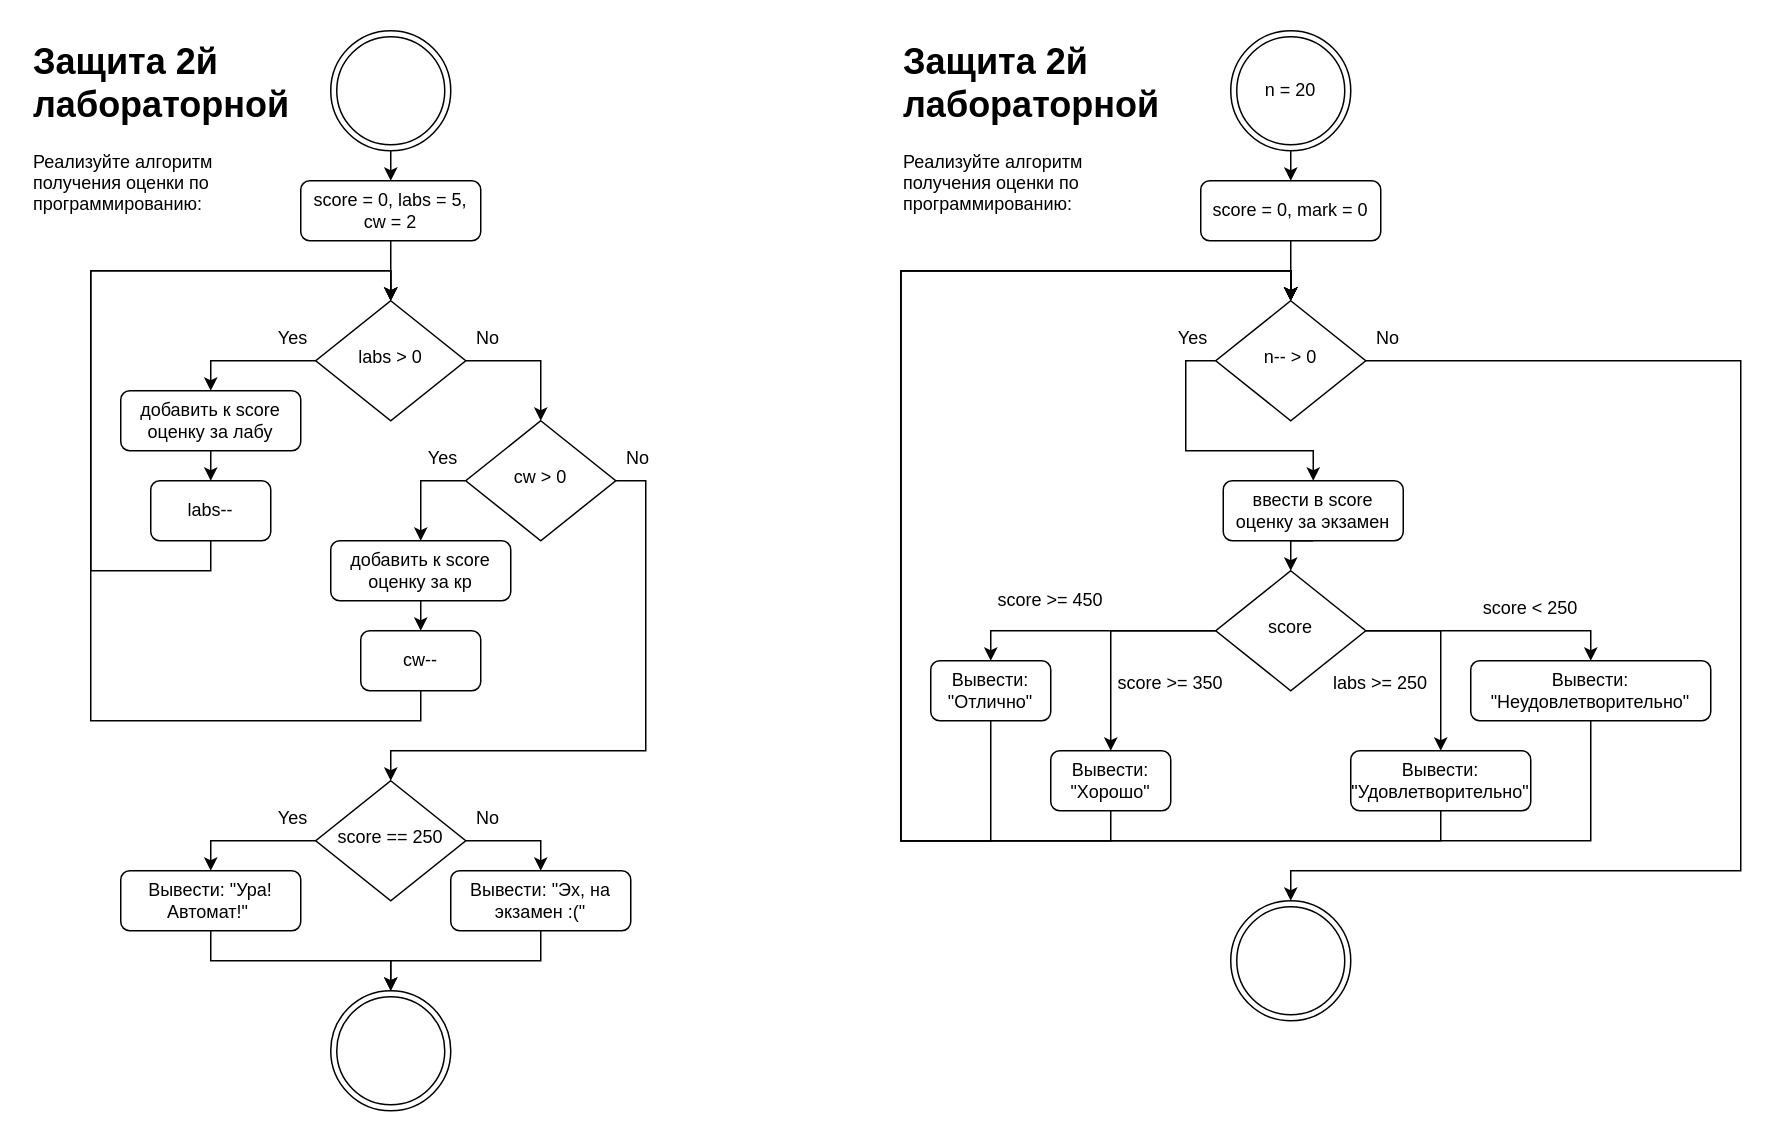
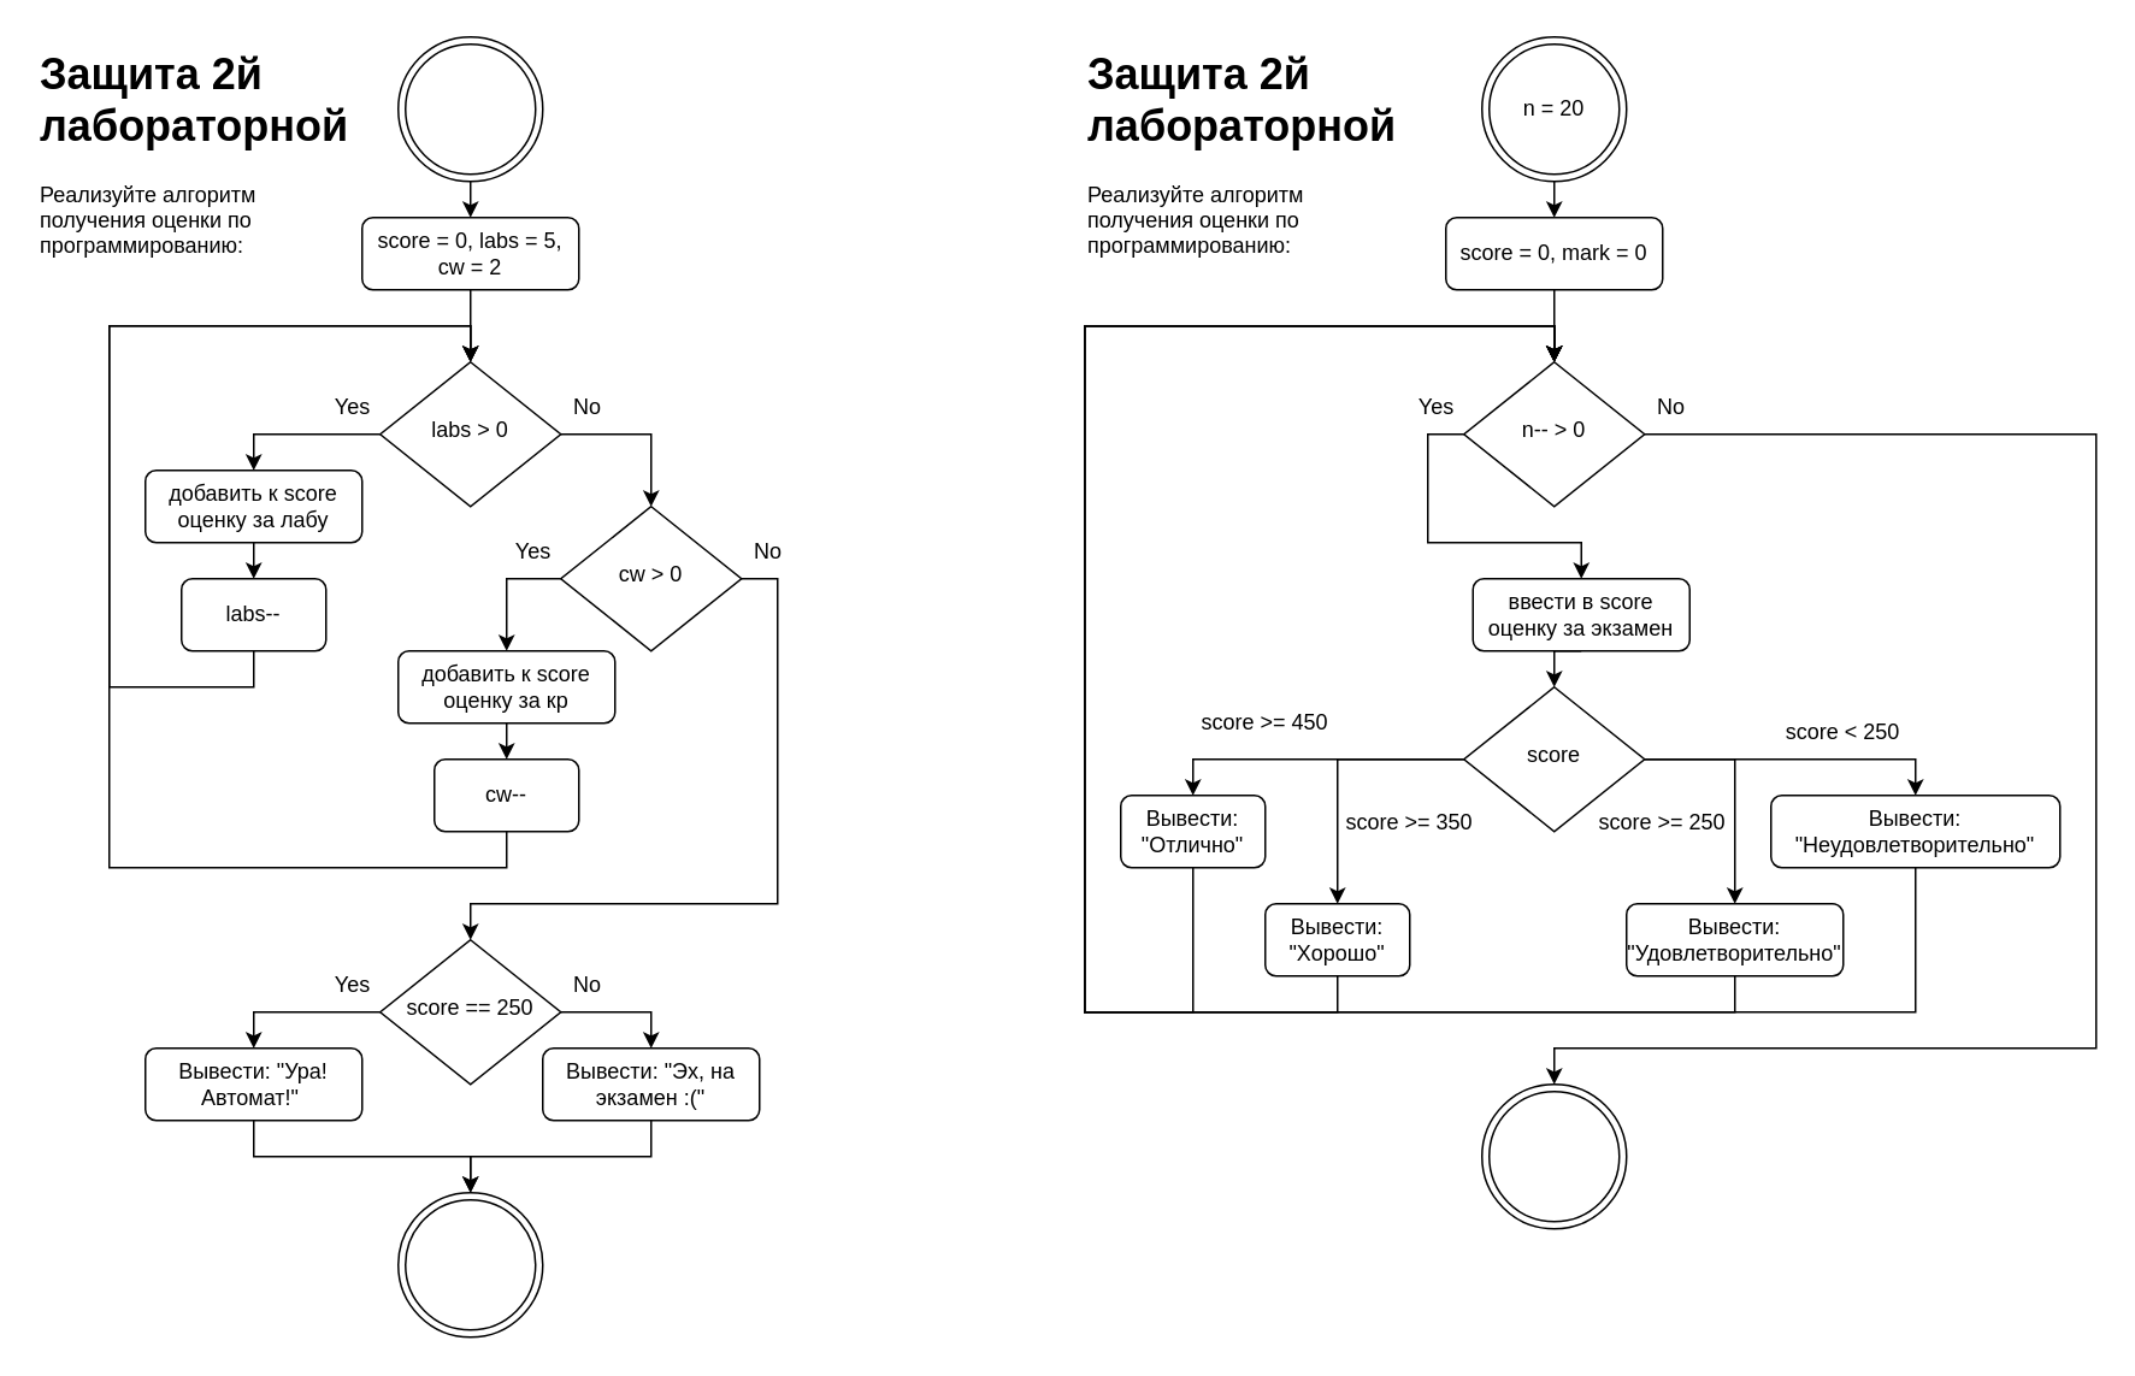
  <mxCell id="0" />
  <mxCell id="1" parent="0" />
  <mxCell id="2" style="edgeStyle=orthogonalEdgeStyle;rounded=0;orthogonalLoop=1;jettySize=auto;html=1;exitX=0.5;exitY=1;exitDx=0;exitDy=0;entryX=0.5;entryY=0;entryDx=0;entryDy=0;" parent="1" source="3" target="6" edge="1"><mxGeometry relative="1" as="geometry" /></mxCell>
  <mxCell id="3" value="score = 0, labs = 5, cw = 2" style="rounded=1;whiteSpace=wrap;html=1;fontSize=12;glass=0;strokeWidth=1;shadow=0;" parent="1" vertex="1"><mxGeometry x="200" y="120" width="120" height="40" as="geometry" /></mxCell>
  <mxCell id="4" style="edgeStyle=orthogonalEdgeStyle;rounded=0;orthogonalLoop=1;jettySize=auto;html=1;exitX=1;exitY=0.5;exitDx=0;exitDy=0;entryX=0.5;entryY=0;entryDx=0;entryDy=0;" parent="1" source="6" target="11" edge="1"><mxGeometry relative="1" as="geometry" /></mxCell>
  <mxCell id="5" style="edgeStyle=orthogonalEdgeStyle;rounded=0;orthogonalLoop=1;jettySize=auto;html=1;exitX=0;exitY=0.5;exitDx=0;exitDy=0;entryX=0.5;entryY=0;entryDx=0;entryDy=0;" parent="1" source="6" target="13" edge="1"><mxGeometry relative="1" as="geometry" /></mxCell>
  <mxCell id="6" value="labs &amp;gt; 0" style="rhombus;whiteSpace=wrap;html=1;shadow=0;fontFamily=Helvetica;fontSize=12;align=center;strokeWidth=1;spacing=6;spacingTop=-4;" parent="1" vertex="1"><mxGeometry x="210" y="200" width="100" height="80" as="geometry" /></mxCell>
  <mxCell id="7" style="edgeStyle=orthogonalEdgeStyle;rounded=0;orthogonalLoop=1;jettySize=auto;html=1;exitX=0.5;exitY=1;exitDx=0;exitDy=0;entryX=0.5;entryY=0;entryDx=0;entryDy=0;" parent="1" source="8" target="19" edge="1"><mxGeometry relative="1" as="geometry" /></mxCell>
  <mxCell id="8" value="добавить к score оценку за кр" style="rounded=1;whiteSpace=wrap;html=1;fontSize=12;glass=0;strokeWidth=1;shadow=0;" parent="1" vertex="1"><mxGeometry x="220" y="360" width="120" height="40" as="geometry" /></mxCell>
  <mxCell id="9" style="edgeStyle=orthogonalEdgeStyle;rounded=0;orthogonalLoop=1;jettySize=auto;html=1;exitX=0;exitY=0.5;exitDx=0;exitDy=0;entryX=0.5;entryY=0;entryDx=0;entryDy=0;" parent="1" source="11" target="8" edge="1"><mxGeometry relative="1" as="geometry" /></mxCell>
  <mxCell id="10" style="edgeStyle=orthogonalEdgeStyle;rounded=0;orthogonalLoop=1;jettySize=auto;html=1;exitX=1;exitY=0.5;exitDx=0;exitDy=0;entryX=0.5;entryY=0;entryDx=0;entryDy=0;" parent="1" source="11" target="48" edge="1"><mxGeometry relative="1" as="geometry"><Array as="points"><mxPoint x="430" y="320" /><mxPoint x="430" y="500" /><mxPoint x="260" y="500" /></Array></mxGeometry></mxCell>
  <mxCell id="11" value="cw &amp;gt; 0" style="rhombus;whiteSpace=wrap;html=1;shadow=0;fontFamily=Helvetica;fontSize=12;align=center;strokeWidth=1;spacing=6;spacingTop=-4;" parent="1" vertex="1"><mxGeometry x="310" y="280" width="100" height="80" as="geometry" /></mxCell>
  <mxCell id="12" style="edgeStyle=orthogonalEdgeStyle;rounded=0;orthogonalLoop=1;jettySize=auto;html=1;exitX=0.5;exitY=1;exitDx=0;exitDy=0;entryX=0.5;entryY=0;entryDx=0;entryDy=0;" parent="1" source="13" target="17" edge="1"><mxGeometry relative="1" as="geometry" /></mxCell>
  <mxCell id="13" value="добавить к score оценку за лабу" style="rounded=1;whiteSpace=wrap;html=1;fontSize=12;glass=0;strokeWidth=1;shadow=0;" parent="1" vertex="1"><mxGeometry x="80" y="260" width="120" height="40" as="geometry" /></mxCell>
  <mxCell id="14" style="edgeStyle=orthogonalEdgeStyle;rounded=0;orthogonalLoop=1;jettySize=auto;html=1;exitX=0.5;exitY=1;exitDx=0;exitDy=0;entryX=0.5;entryY=0;entryDx=0;entryDy=0;" parent="1" source="15" target="3" edge="1"><mxGeometry relative="1" as="geometry" /></mxCell>
  <mxCell id="15" value="" style="ellipse;shape=doubleEllipse;whiteSpace=wrap;html=1;aspect=fixed;" parent="1" vertex="1"><mxGeometry x="220" width="80" height="80" as="geometry" y="20" /></mxCell>
  <mxCell id="16" style="edgeStyle=orthogonalEdgeStyle;rounded=0;orthogonalLoop=1;jettySize=auto;html=1;exitX=0.5;exitY=1;exitDx=0;exitDy=0;entryX=0.5;entryY=0;entryDx=0;entryDy=0;" parent="1" source="17" target="6" edge="1"><mxGeometry relative="1" as="geometry"><Array as="points"><mxPoint x="140" y="380" /><mxPoint x="60" y="380" /><mxPoint x="60" y="180" /><mxPoint x="260" y="180" /></Array></mxGeometry></mxCell>
  <mxCell id="17" value="labs--" style="rounded=1;whiteSpace=wrap;html=1;fontSize=12;glass=0;strokeWidth=1;shadow=0;" parent="1" vertex="1"><mxGeometry x="100" y="320" width="80" height="40" as="geometry" /></mxCell>
  <mxCell id="18" style="edgeStyle=orthogonalEdgeStyle;rounded=0;orthogonalLoop=1;jettySize=auto;html=1;exitX=0.5;exitY=1;exitDx=0;exitDy=0;entryX=0.5;entryY=0;entryDx=0;entryDy=0;" parent="1" source="19" target="6" edge="1"><mxGeometry relative="1" as="geometry"><Array as="points"><mxPoint x="280" y="480" /><mxPoint x="60" y="480" /><mxPoint x="60" y="180" /><mxPoint x="260" y="180" /></Array></mxGeometry></mxCell>
  <mxCell id="19" value="cw--" style="rounded=1;whiteSpace=wrap;html=1;fontSize=12;glass=0;strokeWidth=1;shadow=0;" parent="1" vertex="1"><mxGeometry x="240" y="420" width="80" height="40" as="geometry" /></mxCell>
  <mxCell id="20" value="Yes" style="text;html=1;align=center;verticalAlign=middle;whiteSpace=wrap;rounded=0;" parent="1" vertex="1"><mxGeometry x="180" y="210" width="30" height="30" as="geometry" /></mxCell>
  <mxCell id="21" value="No" style="text;html=1;align=center;verticalAlign=middle;whiteSpace=wrap;rounded=0;" parent="1" vertex="1"><mxGeometry x="310" y="210" width="30" height="30" as="geometry" /></mxCell>
  <mxCell id="22" value="Yes" style="text;html=1;align=center;verticalAlign=middle;whiteSpace=wrap;rounded=0;" parent="1" vertex="1"><mxGeometry x="280" y="290" width="30" height="30" as="geometry" /></mxCell>
  <mxCell id="23" value="No" style="text;html=1;align=center;verticalAlign=middle;whiteSpace=wrap;rounded=0;" parent="1" vertex="1"><mxGeometry x="410" y="290" width="30" height="30" as="geometry" /></mxCell>
  <mxCell id="24" style="edgeStyle=orthogonalEdgeStyle;rounded=0;orthogonalLoop=1;jettySize=auto;html=1;exitX=0.5;exitY=1;exitDx=0;exitDy=0;entryX=0.5;entryY=0;entryDx=0;entryDy=0;" parent="1" source="25" target="30" edge="1"><mxGeometry relative="1" as="geometry" /></mxCell>
  <mxCell id="25" value="ввести в score оценку за экзамен" style="rounded=1;whiteSpace=wrap;html=1;fontSize=12;glass=0;strokeWidth=1;shadow=0;" parent="1" vertex="1"><mxGeometry x="815" y="320" width="120" height="40" as="geometry" /></mxCell>
  <mxCell id="26" style="edgeStyle=orthogonalEdgeStyle;rounded=0;orthogonalLoop=1;jettySize=auto;html=1;exitX=0;exitY=0.5;exitDx=0;exitDy=0;entryX=0.5;entryY=0;entryDx=0;entryDy=0;" parent="1" source="30" target="32" edge="1"><mxGeometry relative="1" as="geometry" /></mxCell>
  <mxCell id="27" style="edgeStyle=orthogonalEdgeStyle;rounded=0;orthogonalLoop=1;jettySize=auto;html=1;exitX=1;exitY=0.5;exitDx=0;exitDy=0;entryX=0.5;entryY=0;entryDx=0;entryDy=0;" parent="1" source="30" target="38" edge="1"><mxGeometry relative="1" as="geometry" /></mxCell>
  <mxCell id="28" style="edgeStyle=orthogonalEdgeStyle;rounded=0;orthogonalLoop=1;jettySize=auto;html=1;exitX=0;exitY=0.5;exitDx=0;exitDy=0;entryX=0.5;entryY=0;entryDx=0;entryDy=0;" parent="1" source="30" target="34" edge="1"><mxGeometry relative="1" as="geometry" /></mxCell>
  <mxCell id="29" style="edgeStyle=orthogonalEdgeStyle;rounded=0;orthogonalLoop=1;jettySize=auto;html=1;exitX=1;exitY=0.5;exitDx=0;exitDy=0;entryX=0.5;entryY=0;entryDx=0;entryDy=0;" parent="1" source="30" target="36" edge="1"><mxGeometry relative="1" as="geometry" /></mxCell>
  <mxCell id="30" value="score" style="rhombus;whiteSpace=wrap;html=1;shadow=0;fontFamily=Helvetica;fontSize=12;align=center;strokeWidth=1;spacing=6;spacingTop=-4;" parent="1" vertex="1"><mxGeometry x="810" y="380" width="100" height="80" as="geometry" /></mxCell>
  <mxCell id="31" style="edgeStyle=orthogonalEdgeStyle;rounded=0;orthogonalLoop=1;jettySize=auto;html=1;exitX=0.5;exitY=1;exitDx=0;exitDy=0;entryX=0.5;entryY=0;entryDx=0;entryDy=0;" parent="1" source="32" target="61" edge="1"><mxGeometry relative="1" as="geometry"><Array as="points"><mxPoint x="660" y="560" /><mxPoint x="600" y="560" /><mxPoint x="600" y="180" /><mxPoint x="860" y="180" /></Array></mxGeometry></mxCell>
  <mxCell id="32" value="Вывести: &quot;Отлично&quot;" style="rounded=1;whiteSpace=wrap;html=1;fontSize=12;glass=0;strokeWidth=1;shadow=0;" parent="1" vertex="1"><mxGeometry x="620" y="440" width="80" height="40" as="geometry" /></mxCell>
  <mxCell id="33" style="edgeStyle=orthogonalEdgeStyle;rounded=0;orthogonalLoop=1;jettySize=auto;html=1;exitX=0.5;exitY=1;exitDx=0;exitDy=0;entryX=0.5;entryY=0;entryDx=0;entryDy=0;" parent="1" source="34" target="61" edge="1"><mxGeometry relative="1" as="geometry"><Array as="points"><mxPoint x="740" y="560" /><mxPoint x="600" y="560" /><mxPoint x="600" y="180" /><mxPoint x="860" y="180" /></Array></mxGeometry></mxCell>
  <mxCell id="34" value="Вывести: &quot;Хорошо&quot;" style="rounded=1;whiteSpace=wrap;html=1;fontSize=12;glass=0;strokeWidth=1;shadow=0;" parent="1" vertex="1"><mxGeometry x="700" y="500" width="80" height="40" as="geometry" /></mxCell>
  <mxCell id="35" style="edgeStyle=orthogonalEdgeStyle;rounded=0;orthogonalLoop=1;jettySize=auto;html=1;exitX=0.5;exitY=1;exitDx=0;exitDy=0;entryX=0.5;entryY=0;entryDx=0;entryDy=0;" parent="1" source="36" target="61" edge="1"><mxGeometry relative="1" as="geometry"><Array as="points"><mxPoint x="960" y="560" /><mxPoint x="600" y="560" /><mxPoint x="600" y="180" /><mxPoint x="860" y="180" /></Array></mxGeometry></mxCell>
  <mxCell id="36" value="Вывести: &quot;Удовлетворительно&quot;" style="rounded=1;whiteSpace=wrap;html=1;fontSize=12;glass=0;strokeWidth=1;shadow=0;" parent="1" vertex="1"><mxGeometry x="900" y="500" width="120" height="40" as="geometry" /></mxCell>
  <mxCell id="37" style="edgeStyle=orthogonalEdgeStyle;rounded=0;orthogonalLoop=1;jettySize=auto;html=1;exitX=0.5;exitY=1;exitDx=0;exitDy=0;entryX=0.5;entryY=0;entryDx=0;entryDy=0;" parent="1" source="38" target="61" edge="1"><mxGeometry relative="1" as="geometry"><Array as="points"><mxPoint x="1060" y="560" /><mxPoint x="600" y="560" /><mxPoint x="600" y="180" /><mxPoint x="860" y="180" /></Array></mxGeometry></mxCell>
  <mxCell id="38" value="Вывести: &quot;Неудовлетворительно&quot;" style="rounded=1;whiteSpace=wrap;html=1;fontSize=12;glass=0;strokeWidth=1;shadow=0;" parent="1" vertex="1"><mxGeometry x="980" y="440" width="160" height="40" as="geometry" /></mxCell>
  <mxCell id="39" value="score &amp;gt;= 450" style="text;html=1;align=center;verticalAlign=middle;whiteSpace=wrap;rounded=0;" parent="1" vertex="1"><mxGeometry x="660" y="385" width="80" height="30" as="geometry" /></mxCell>
  <mxCell id="40" value="score &amp;gt;= 350" style="text;html=1;align=center;verticalAlign=middle;whiteSpace=wrap;rounded=0;" parent="1" vertex="1"><mxGeometry x="740" y="440" width="80" height="30" as="geometry" /></mxCell>
- <mxCell id="41" value="labs &amp;gt;= 250" style="text;html=1;align=center;verticalAlign=middle;whiteSpace=wrap;rounded=0;" parent="1" vertex="1"><mxGeometry x="880" y="440" width="80" height="30" as="geometry" /></mxCell>
+ <mxCell id="41" value="score &amp;gt;= 250" style="text;html=1;align=center;verticalAlign=middle;whiteSpace=wrap;rounded=0;" parent="1" vertex="1"><mxGeometry x="880" y="440" width="80" height="30" as="geometry" /></mxCell>
  <mxCell id="42" value="score &amp;lt; 250" style="text;html=1;align=center;verticalAlign=middle;whiteSpace=wrap;rounded=0;" parent="1" vertex="1"><mxGeometry x="980" y="390" width="80" height="30" as="geometry" /></mxCell>
  <mxCell id="43" value="&lt;h1 style=&quot;margin-top: 0px;&quot;&gt;Защита 2й лабораторной&lt;/h1&gt;&lt;p&gt;Реализуйте алгоритм получения оценки по программированию:&lt;/p&gt;" style="text;html=1;whiteSpace=wrap;overflow=hidden;rounded=0;" parent="1" vertex="1"><mxGeometry width="180" height="150" as="geometry" x="20" y="20" /></mxCell>
  <mxCell id="44" style="edgeStyle=orthogonalEdgeStyle;rounded=0;orthogonalLoop=1;jettySize=auto;html=1;exitX=0.5;exitY=1;exitDx=0;exitDy=0;entryX=0.5;entryY=0;entryDx=0;entryDy=0;" parent="1" source="45" target="53" edge="1"><mxGeometry relative="1" as="geometry" /></mxCell>
  <mxCell id="45" value="Вывести: &quot;Ура! Автомат!&quot;&amp;nbsp;" style="rounded=1;whiteSpace=wrap;html=1;fontSize=12;glass=0;strokeWidth=1;shadow=0;" parent="1" vertex="1"><mxGeometry x="80" y="580" width="120" height="40" as="geometry" /></mxCell>
  <mxCell id="46" style="edgeStyle=orthogonalEdgeStyle;rounded=0;orthogonalLoop=1;jettySize=auto;html=1;exitX=0;exitY=0.5;exitDx=0;exitDy=0;entryX=0.5;entryY=0;entryDx=0;entryDy=0;" parent="1" source="48" target="45" edge="1"><mxGeometry relative="1" as="geometry" /></mxCell>
  <mxCell id="47" style="edgeStyle=orthogonalEdgeStyle;rounded=0;orthogonalLoop=1;jettySize=auto;html=1;exitX=1;exitY=0.5;exitDx=0;exitDy=0;entryX=0.5;entryY=0;entryDx=0;entryDy=0;" parent="1" source="48" target="52" edge="1"><mxGeometry relative="1" as="geometry" /></mxCell>
  <mxCell id="48" value="score == 250" style="rhombus;whiteSpace=wrap;html=1;shadow=0;fontFamily=Helvetica;fontSize=12;align=center;strokeWidth=1;spacing=6;spacingTop=-4;" parent="1" vertex="1"><mxGeometry x="210" y="520" width="100" height="80" as="geometry" /></mxCell>
  <mxCell id="49" value="Yes" style="text;html=1;align=center;verticalAlign=middle;whiteSpace=wrap;rounded=0;" parent="1" vertex="1"><mxGeometry x="180" y="530" width="30" height="30" as="geometry" /></mxCell>
  <mxCell id="50" value="No" style="text;html=1;align=center;verticalAlign=middle;whiteSpace=wrap;rounded=0;" parent="1" vertex="1"><mxGeometry x="310" y="530" width="30" height="30" as="geometry" /></mxCell>
  <mxCell id="51" style="edgeStyle=orthogonalEdgeStyle;rounded=0;orthogonalLoop=1;jettySize=auto;html=1;exitX=0.5;exitY=1;exitDx=0;exitDy=0;entryX=0.5;entryY=0;entryDx=0;entryDy=0;" parent="1" source="52" target="53" edge="1"><mxGeometry relative="1" as="geometry" /></mxCell>
  <mxCell id="52" value="Вывести: &quot;Эх, на экзамен :(&quot;" style="rounded=1;whiteSpace=wrap;html=1;fontSize=12;glass=0;strokeWidth=1;shadow=0;" parent="1" vertex="1"><mxGeometry x="300" y="580" width="120" height="40" as="geometry" /></mxCell>
  <mxCell id="53" value="" style="ellipse;shape=doubleEllipse;whiteSpace=wrap;html=1;aspect=fixed;" parent="1" vertex="1"><mxGeometry x="220" y="660" width="80" height="80" as="geometry" /></mxCell>
  <mxCell id="54" style="edgeStyle=orthogonalEdgeStyle;rounded=0;orthogonalLoop=1;jettySize=auto;html=1;exitX=0.5;exitY=1;exitDx=0;exitDy=0;entryX=0.5;entryY=0;entryDx=0;entryDy=0;" parent="1" source="55" target="58" edge="1"><mxGeometry relative="1" as="geometry" /></mxCell>
  <mxCell id="55" value="n = 20" style="ellipse;shape=doubleEllipse;whiteSpace=wrap;html=1;aspect=fixed;" parent="1" vertex="1"><mxGeometry x="820" width="80" height="80" as="geometry" y="20" /></mxCell>
  <mxCell id="56" style="edgeStyle=orthogonalEdgeStyle;rounded=0;orthogonalLoop=1;jettySize=auto;html=1;exitX=0.5;exitY=1;exitDx=0;exitDy=0;entryX=0.5;entryY=0;entryDx=0;entryDy=0;" parent="1" target="61" edge="1"><mxGeometry relative="1" as="geometry"><mxPoint x="860" y="180" as="sourcePoint" /></mxGeometry></mxCell>
  <mxCell id="57" style="edgeStyle=orthogonalEdgeStyle;rounded=0;orthogonalLoop=1;jettySize=auto;html=1;exitX=0.5;exitY=1;exitDx=0;exitDy=0;entryX=0.5;entryY=0;entryDx=0;entryDy=0;" parent="1" source="58" target="61" edge="1"><mxGeometry relative="1" as="geometry" /></mxCell>
  <mxCell id="58" value="score = 0, mark = 0" style="rounded=1;whiteSpace=wrap;html=1;fontSize=12;glass=0;strokeWidth=1;shadow=0;" parent="1" vertex="1"><mxGeometry x="800" y="120" width="120" height="40" as="geometry" /></mxCell>
  <mxCell id="59" style="edgeStyle=orthogonalEdgeStyle;rounded=0;orthogonalLoop=1;jettySize=auto;html=1;exitX=0;exitY=0.5;exitDx=0;exitDy=0;entryX=0.5;entryY=0;entryDx=0;entryDy=0;" parent="1" source="61" target="25" edge="1"><mxGeometry relative="1" as="geometry"><mxPoint x="860" y="320" as="targetPoint" /></mxGeometry></mxCell>
  <mxCell id="60" style="edgeStyle=orthogonalEdgeStyle;rounded=0;orthogonalLoop=1;jettySize=auto;html=1;exitX=1;exitY=0.5;exitDx=0;exitDy=0;entryX=0.5;entryY=0;entryDx=0;entryDy=0;" parent="1" source="61" target="62" edge="1"><mxGeometry relative="1" as="geometry"><Array as="points"><mxPoint x="1160" y="240" /><mxPoint x="1160" y="580" /><mxPoint x="860" y="580" /></Array></mxGeometry></mxCell>
  <mxCell id="61" value="n-- &amp;gt; 0" style="rhombus;whiteSpace=wrap;html=1;shadow=0;fontFamily=Helvetica;fontSize=12;align=center;strokeWidth=1;spacing=6;spacingTop=-4;" parent="1" vertex="1"><mxGeometry x="810" y="200" width="100" height="80" as="geometry" /></mxCell>
  <mxCell id="62" value="" style="ellipse;shape=doubleEllipse;whiteSpace=wrap;html=1;aspect=fixed;" parent="1" vertex="1"><mxGeometry x="820" y="600" width="80" height="80" as="geometry" /></mxCell>
  <mxCell id="63" value="Yes" style="text;html=1;align=center;verticalAlign=middle;whiteSpace=wrap;rounded=0;" parent="1" vertex="1"><mxGeometry x="780" y="210" width="30" height="30" as="geometry" /></mxCell>
  <mxCell id="64" value="No" style="text;html=1;align=center;verticalAlign=middle;whiteSpace=wrap;rounded=0;" parent="1" vertex="1"><mxGeometry x="910" y="210" width="30" height="30" as="geometry" /></mxCell>
  <mxCell id="65" value="&lt;h1 style=&quot;margin-top: 0px;&quot;&gt;Защита 2й лабораторной&lt;/h1&gt;&lt;p&gt;Реализуйте алгоритм получения оценки по программированию:&lt;/p&gt;" style="text;html=1;whiteSpace=wrap;overflow=hidden;rounded=0;" parent="1" vertex="1"><mxGeometry x="600" width="180" height="150" as="geometry" y="20" /></mxCell>
